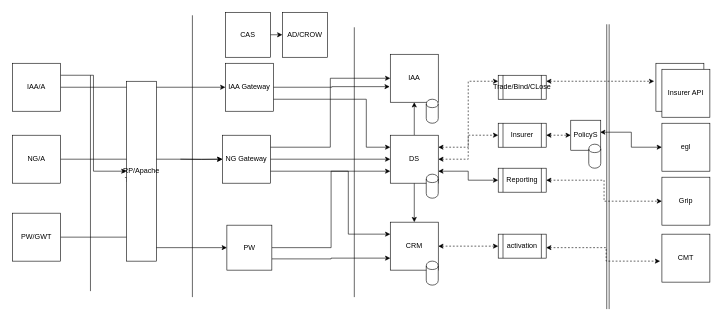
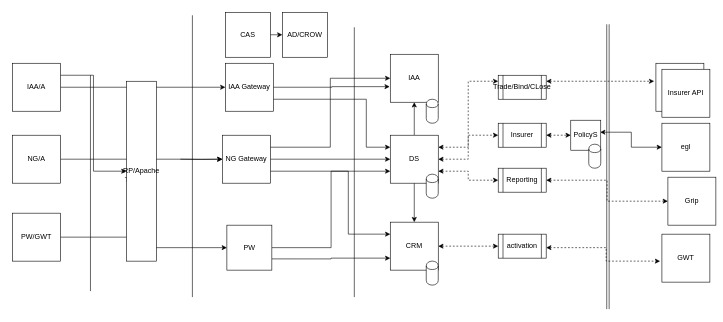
  <mxCell id="0" />
  <mxCell id="1" parent="0" />
  <mxCell id="2" style="edgeStyle=orthogonalEdgeStyle;rounded=0;orthogonalLoop=1;jettySize=auto;html=1;exitX=1;exitY=0.5;exitDx=0;exitDy=0;" edge="1" parent="1" source="3"><mxGeometry relative="1" as="geometry"><mxPoint x="370" y="265" as="targetPoint" /></mxGeometry></mxCell>
  <mxCell id="3" value="NG/A" style="whiteSpace=wrap;html=1;aspect=fixed;" vertex="1" parent="1"><mxGeometry x="20" y="225" width="80" height="80" as="geometry" /></mxCell>
  <mxCell id="4" value="" style="endArrow=none;html=1;" edge="1" parent="1"><mxGeometry width="50" height="50" relative="1" as="geometry"><mxPoint x="150" y="485" as="sourcePoint" /><mxPoint x="150" y="125" as="targetPoint" /></mxGeometry></mxCell>
  <mxCell id="5" style="edgeStyle=orthogonalEdgeStyle;rounded=0;orthogonalLoop=1;jettySize=auto;html=1;exitX=1;exitY=0.5;exitDx=0;exitDy=0;entryX=0;entryY=0.5;entryDx=0;entryDy=0;" edge="1" parent="1" target="11"><mxGeometry relative="1" as="geometry"><mxPoint x="300" y="265" as="sourcePoint" /></mxGeometry></mxCell>
  <mxCell id="6" value="" style="endArrow=none;html=1;" edge="1" parent="1"><mxGeometry width="50" height="50" relative="1" as="geometry"><mxPoint x="590" y="495" as="sourcePoint" /><mxPoint x="590" y="45" as="targetPoint" /></mxGeometry></mxCell>
  <mxCell id="7" value="" style="endArrow=none;html=1;" edge="1" parent="1"><mxGeometry width="50" height="50" relative="1" as="geometry"><mxPoint x="320" y="495" as="sourcePoint" /><mxPoint x="320" y="25" as="targetPoint" /></mxGeometry></mxCell>
  <mxCell id="8" style="edgeStyle=orthogonalEdgeStyle;rounded=0;orthogonalLoop=1;jettySize=auto;html=1;exitX=1;exitY=0.5;exitDx=0;exitDy=0;entryX=0;entryY=0.5;entryDx=0;entryDy=0;" edge="1" parent="1" source="11" target="17"><mxGeometry relative="1" as="geometry" /></mxCell>
  <mxCell id="9" style="edgeStyle=orthogonalEdgeStyle;rounded=0;orthogonalLoop=1;jettySize=auto;html=1;exitX=1;exitY=0.25;exitDx=0;exitDy=0;entryX=0;entryY=0.5;entryDx=0;entryDy=0;" edge="1" parent="1" source="11" target="18"><mxGeometry relative="1" as="geometry" /></mxCell>
  <mxCell id="10" style="edgeStyle=orthogonalEdgeStyle;rounded=0;orthogonalLoop=1;jettySize=auto;html=1;exitX=1;exitY=0.75;exitDx=0;exitDy=0;entryX=0;entryY=0.25;entryDx=0;entryDy=0;startArrow=none;startFill=0;" edge="1" parent="1" source="11" target="33"><mxGeometry relative="1" as="geometry"><Array as="points"><mxPoint x="580" y="285" /><mxPoint x="580" y="390" /></Array></mxGeometry></mxCell>
  <mxCell id="11" value="NG Gateway" style="whiteSpace=wrap;html=1;aspect=fixed;" vertex="1" parent="1"><mxGeometry x="370" y="225" width="80" height="80" as="geometry" /></mxCell>
  <mxCell id="12" style="edgeStyle=orthogonalEdgeStyle;rounded=0;orthogonalLoop=1;jettySize=auto;html=1;exitX=1;exitY=0.25;exitDx=0;exitDy=0;entryX=0;entryY=0.25;entryDx=0;entryDy=0;dashed=1;startArrow=classic;startFill=1;" edge="1" parent="1" source="17" target="45"><mxGeometry relative="1" as="geometry" /></mxCell>
  <mxCell id="13" style="edgeStyle=orthogonalEdgeStyle;rounded=0;orthogonalLoop=1;jettySize=auto;html=1;exitX=1;exitY=0.5;exitDx=0;exitDy=0;entryX=0;entryY=0.5;entryDx=0;entryDy=0;dashed=1;startArrow=classic;startFill=1;" edge="1" parent="1" source="17" target="41"><mxGeometry relative="1" as="geometry" /></mxCell>
- <mxCell id="14" style="edgeStyle=orthogonalEdgeStyle;rounded=0;orthogonalLoop=1;jettySize=auto;html=1;exitX=1;exitY=0.75;exitDx=0;exitDy=0;entryX=0;entryY=0.5;entryDx=0;entryDy=0;dashed=0;startArrow=classic;startFill=1;" edge="1" parent="1" source="17" target="43"><mxGeometry relative="1" as="geometry" /></mxCell>
+ <mxCell id="14" style="edgeStyle=orthogonalEdgeStyle;rounded=0;orthogonalLoop=1;jettySize=auto;html=1;exitX=1;exitY=0.75;exitDx=0;exitDy=0;entryX=0;entryY=0.5;entryDx=0;entryDy=0;dashed=1;startArrow=classic;startFill=1;" edge="1" parent="1" source="17" target="43"><mxGeometry relative="1" as="geometry" /></mxCell>
  <mxCell id="15" style="edgeStyle=orthogonalEdgeStyle;rounded=0;orthogonalLoop=1;jettySize=auto;html=1;exitX=0.5;exitY=0;exitDx=0;exitDy=0;entryX=0.5;entryY=1;entryDx=0;entryDy=0;startArrow=none;startFill=0;" edge="1" parent="1" source="17" target="18"><mxGeometry relative="1" as="geometry" /></mxCell>
  <mxCell id="16" style="edgeStyle=orthogonalEdgeStyle;rounded=0;orthogonalLoop=1;jettySize=auto;html=1;exitX=0.5;exitY=1;exitDx=0;exitDy=0;entryX=0.5;entryY=0;entryDx=0;entryDy=0;startArrow=none;startFill=0;" edge="1" parent="1" source="17" target="33"><mxGeometry relative="1" as="geometry" /></mxCell>
  <mxCell id="17" value="DS" style="whiteSpace=wrap;html=1;aspect=fixed;" vertex="1" parent="1"><mxGeometry x="650" y="225" width="80" height="80" as="geometry" /></mxCell>
  <mxCell id="18" value="IAA" style="whiteSpace=wrap;html=1;aspect=fixed;" vertex="1" parent="1"><mxGeometry x="650" y="90" width="80" height="80" as="geometry" /></mxCell>
  <mxCell id="19" style="edgeStyle=orthogonalEdgeStyle;rounded=0;orthogonalLoop=1;jettySize=auto;html=1;exitX=1;exitY=0.5;exitDx=0;exitDy=0;entryX=-0.012;entryY=0.675;entryDx=0;entryDy=0;entryPerimeter=0;" edge="1" parent="1" source="21" target="18"><mxGeometry relative="1" as="geometry" /></mxCell>
  <mxCell id="20" style="edgeStyle=orthogonalEdgeStyle;rounded=0;orthogonalLoop=1;jettySize=auto;html=1;exitX=1;exitY=0.75;exitDx=0;exitDy=0;entryX=0;entryY=0.25;entryDx=0;entryDy=0;" edge="1" parent="1" source="21" target="17"><mxGeometry relative="1" as="geometry"><Array as="points"><mxPoint x="610" y="165" /><mxPoint x="610" y="245" /></Array></mxGeometry></mxCell>
  <mxCell id="21" value="IAA Gateway" style="whiteSpace=wrap;html=1;aspect=fixed;" vertex="1" parent="1"><mxGeometry x="375" y="105" width="80" height="80" as="geometry" /></mxCell>
  <mxCell id="22" style="edgeStyle=orthogonalEdgeStyle;rounded=0;orthogonalLoop=1;jettySize=auto;html=1;exitX=1;exitY=0.5;exitDx=0;exitDy=0;entryX=0;entryY=0.5;entryDx=0;entryDy=0;" edge="1" parent="1" source="24" target="21"><mxGeometry relative="1" as="geometry" /></mxCell>
  <mxCell id="23" style="edgeStyle=orthogonalEdgeStyle;rounded=0;orthogonalLoop=1;jettySize=auto;html=1;exitX=1;exitY=0.25;exitDx=0;exitDy=0;" edge="1" parent="1" source="24" target="31"><mxGeometry relative="1" as="geometry" /></mxCell>
  <mxCell id="24" value="IAA/A" style="whiteSpace=wrap;html=1;aspect=fixed;" vertex="1" parent="1"><mxGeometry x="20" y="105" width="80" height="80" as="geometry" /></mxCell>
  <mxCell id="25" style="edgeStyle=orthogonalEdgeStyle;rounded=0;orthogonalLoop=1;jettySize=auto;html=1;exitX=1;exitY=0.5;exitDx=0;exitDy=0;entryX=0;entryY=0.75;entryDx=0;entryDy=0;" edge="1" parent="1" source="27" target="17"><mxGeometry relative="1" as="geometry" /></mxCell>
  <mxCell id="26" style="edgeStyle=orthogonalEdgeStyle;rounded=0;orthogonalLoop=1;jettySize=auto;html=1;exitX=1;exitY=0.75;exitDx=0;exitDy=0;entryX=0;entryY=0.75;entryDx=0;entryDy=0;startArrow=none;startFill=0;" edge="1" parent="1" source="27" target="33"><mxGeometry relative="1" as="geometry" /></mxCell>
  <mxCell id="27" value="PW" style="whiteSpace=wrap;html=1;aspect=fixed;" vertex="1" parent="1"><mxGeometry x="377.5" y="375" width="75" height="75" as="geometry" /></mxCell>
  <mxCell id="28" style="edgeStyle=orthogonalEdgeStyle;rounded=0;orthogonalLoop=1;jettySize=auto;html=1;exitX=1;exitY=0.5;exitDx=0;exitDy=0;" edge="1" parent="1" source="29" target="27"><mxGeometry relative="1" as="geometry"><mxPoint x="200" y="290" as="targetPoint" /></mxGeometry></mxCell>
  <mxCell id="29" value="PW/GWT" style="whiteSpace=wrap;html=1;aspect=fixed;" vertex="1" parent="1"><mxGeometry x="20" y="355" width="80" height="80" as="geometry" /></mxCell>
  <mxCell id="30" value="Text" style="text;html=1;align=center;verticalAlign=middle;resizable=0;points=[];autosize=1;" vertex="1" parent="1"><mxGeometry x="198" y="290" width="40" height="20" as="geometry" /></mxCell>
  <mxCell id="31" value="RP/Apache" style="rounded=0;whiteSpace=wrap;html=1;" vertex="1" parent="1"><mxGeometry x="210" y="135" width="50" height="300" as="geometry" /></mxCell>
  <mxCell id="32" style="edgeStyle=orthogonalEdgeStyle;rounded=0;orthogonalLoop=1;jettySize=auto;html=1;exitX=1;exitY=0.5;exitDx=0;exitDy=0;entryX=0;entryY=0.5;entryDx=0;entryDy=0;dashed=1;startArrow=classic;startFill=1;" edge="1" parent="1" source="33" target="49"><mxGeometry relative="1" as="geometry" /></mxCell>
  <mxCell id="33" value="CRM" style="whiteSpace=wrap;html=1;aspect=fixed;" vertex="1" parent="1"><mxGeometry x="650" y="370" width="80" height="80" as="geometry" /></mxCell>
  <mxCell id="34" style="edgeStyle=orthogonalEdgeStyle;rounded=0;orthogonalLoop=1;jettySize=auto;html=1;exitX=1;exitY=0.5;exitDx=0;exitDy=0;entryX=0;entryY=0.5;entryDx=0;entryDy=0;" edge="1" parent="1" source="35" target="36"><mxGeometry relative="1" as="geometry" /></mxCell>
  <mxCell id="35" value="CAS" style="whiteSpace=wrap;html=1;aspect=fixed;" vertex="1" parent="1"><mxGeometry x="375" y="20" width="75" height="75" as="geometry" /></mxCell>
  <mxCell id="36" value="AD/CROW" style="whiteSpace=wrap;html=1;aspect=fixed;" vertex="1" parent="1"><mxGeometry x="470" y="20" width="75" height="75" as="geometry" /></mxCell>
  <mxCell id="37" value="" style="shape=cylinder;whiteSpace=wrap;html=1;boundedLbl=1;backgroundOutline=1;" vertex="1" parent="1"><mxGeometry x="710" y="165" width="20" height="40" as="geometry" /></mxCell>
  <mxCell id="38" value="" style="shape=cylinder;whiteSpace=wrap;html=1;boundedLbl=1;backgroundOutline=1;" vertex="1" parent="1"><mxGeometry x="710" y="290" width="20" height="40" as="geometry" /></mxCell>
  <mxCell id="39" value="" style="shape=cylinder;whiteSpace=wrap;html=1;boundedLbl=1;backgroundOutline=1;" vertex="1" parent="1"><mxGeometry x="710" y="435" width="20" height="40" as="geometry" /></mxCell>
  <mxCell id="40" style="edgeStyle=orthogonalEdgeStyle;rounded=0;orthogonalLoop=1;jettySize=auto;html=1;exitX=0.98;exitY=0.4;exitDx=0;exitDy=0;entryX=0;entryY=0.5;entryDx=0;entryDy=0;startArrow=classic;startFill=1;exitPerimeter=0;" edge="1" parent="1" source="54" target="50"><mxGeometry relative="1" as="geometry"><mxPoint x="1013" y="220" as="sourcePoint" /></mxGeometry></mxCell>
  <mxCell id="41" value="Insurer" style="shape=process;whiteSpace=wrap;html=1;backgroundOutline=1;" vertex="1" parent="1"><mxGeometry x="830" y="205" width="80" height="40" as="geometry" /></mxCell>
  <mxCell id="42" style="edgeStyle=orthogonalEdgeStyle;rounded=0;orthogonalLoop=1;jettySize=auto;html=1;exitX=1;exitY=0.5;exitDx=0;exitDy=0;entryX=0;entryY=0.5;entryDx=0;entryDy=0;startArrow=classic;startFill=1;dashed=1;" edge="1" parent="1" source="43" target="51"><mxGeometry relative="1" as="geometry" /></mxCell>
  <mxCell id="43" value="Reporting" style="shape=process;whiteSpace=wrap;html=1;backgroundOutline=1;" vertex="1" parent="1"><mxGeometry x="830" y="280" width="80" height="40" as="geometry" /></mxCell>
  <mxCell id="44" style="edgeStyle=orthogonalEdgeStyle;rounded=0;orthogonalLoop=1;jettySize=auto;html=1;exitX=1;exitY=0.25;exitDx=0;exitDy=0;entryX=-0.037;entryY=0.375;entryDx=0;entryDy=0;entryPerimeter=0;dashed=1;startArrow=classic;startFill=1;" edge="1" parent="1" source="45" target="46"><mxGeometry relative="1" as="geometry" /></mxCell>
  <mxCell id="45" value="Trade/Bind/CLose" style="shape=process;whiteSpace=wrap;html=1;backgroundOutline=1;" vertex="1" parent="1"><mxGeometry x="830" y="125" width="80" height="40" as="geometry" /></mxCell>
  <mxCell id="46" value="Insurer API" style="whiteSpace=wrap;html=1;aspect=fixed;" vertex="1" parent="1"><mxGeometry x="1093" y="105" width="80" height="80" as="geometry" /></mxCell>
  <mxCell id="47" value="" style="shape=link;html=1;" edge="1" parent="1"><mxGeometry width="50" height="50" relative="1" as="geometry"><mxPoint x="1013" y="515" as="sourcePoint" /><mxPoint x="1013" y="40" as="targetPoint" /></mxGeometry></mxCell>
  <mxCell id="48" value="Insurer API" style="whiteSpace=wrap;html=1;aspect=fixed;" vertex="1" parent="1"><mxGeometry x="1103" y="115" width="80" height="80" as="geometry" /></mxCell>
  <mxCell id="49" value="activation" style="shape=process;whiteSpace=wrap;html=1;backgroundOutline=1;" vertex="1" parent="1"><mxGeometry x="830" y="390" width="80" height="40" as="geometry" /></mxCell>
  <mxCell id="50" value="egl" style="whiteSpace=wrap;html=1;aspect=fixed;" vertex="1" parent="1"><mxGeometry x="1103" y="205" width="80" height="80" as="geometry" /></mxCell>
- <mxCell id="51" value="Grip" style="whiteSpace=wrap;html=1;aspect=fixed;" vertex="1" parent="1"><mxGeometry x="1103" y="295" width="80" height="80" as="geometry" /></mxCell>
- <mxCell id="52" value="CMT" style="whiteSpace=wrap;html=1;aspect=fixed;" vertex="1" parent="1"><mxGeometry x="1103" y="390" width="80" height="80" as="geometry" /></mxCell>
+ <mxCell id="51" value="Grip" style="whiteSpace=wrap;html=1;aspect=fixed;" vertex="1" parent="1"><mxGeometry x="1113" y="295" width="80" height="80" as="geometry" /></mxCell>
+ <mxCell id="52" value="GWT" style="whiteSpace=wrap;html=1;aspect=fixed;" vertex="1" parent="1"><mxGeometry x="1103" y="390" width="80" height="80" as="geometry" /></mxCell>
  <mxCell id="53" style="edgeStyle=orthogonalEdgeStyle;rounded=0;orthogonalLoop=1;jettySize=auto;html=1;exitX=1;exitY=0.5;exitDx=0;exitDy=0;startArrow=classic;startFill=1;dashed=1;" edge="1" parent="1"><mxGeometry relative="1" as="geometry"><mxPoint x="910" y="412.5" as="sourcePoint" /><mxPoint x="1100" y="435" as="targetPoint" /><Array as="points"><mxPoint x="1010" y="413" /><mxPoint x="1010" y="435" /></Array></mxGeometry></mxCell>
  <mxCell id="54" value="PolicyS" style="whiteSpace=wrap;html=1;aspect=fixed;" vertex="1" parent="1"><mxGeometry x="951" y="200" width="50" height="50" as="geometry" /></mxCell>
  <mxCell id="55" style="edgeStyle=orthogonalEdgeStyle;rounded=0;orthogonalLoop=1;jettySize=auto;html=1;exitX=1;exitY=0.5;exitDx=0;exitDy=0;entryX=0;entryY=0.5;entryDx=0;entryDy=0;dashed=1;startArrow=classic;startFill=1;" edge="1" parent="1" source="41" target="54"><mxGeometry relative="1" as="geometry"><mxPoint x="910" y="225" as="sourcePoint" /><mxPoint x="1060" y="245" as="targetPoint" /></mxGeometry></mxCell>
  <mxCell id="56" value="" style="shape=cylinder;whiteSpace=wrap;html=1;boundedLbl=1;backgroundOutline=1;" vertex="1" parent="1"><mxGeometry x="981" y="240" width="20" height="40" as="geometry" /></mxCell>
